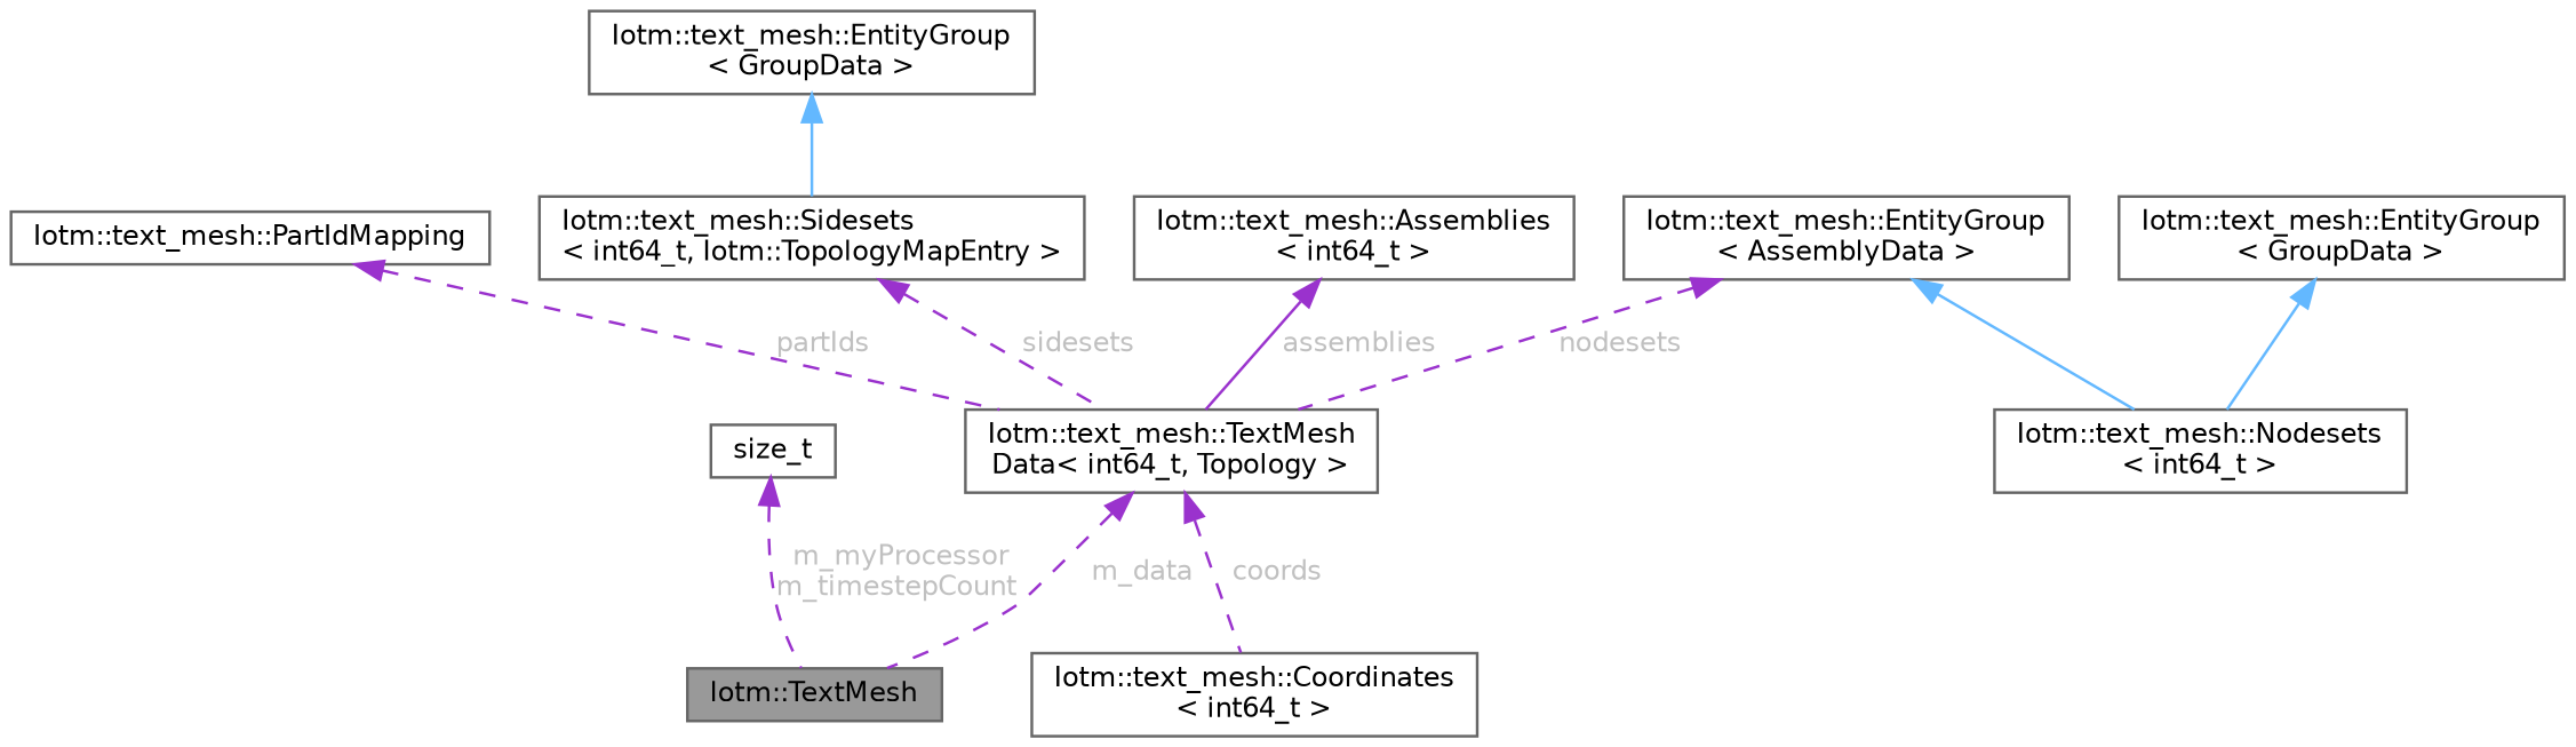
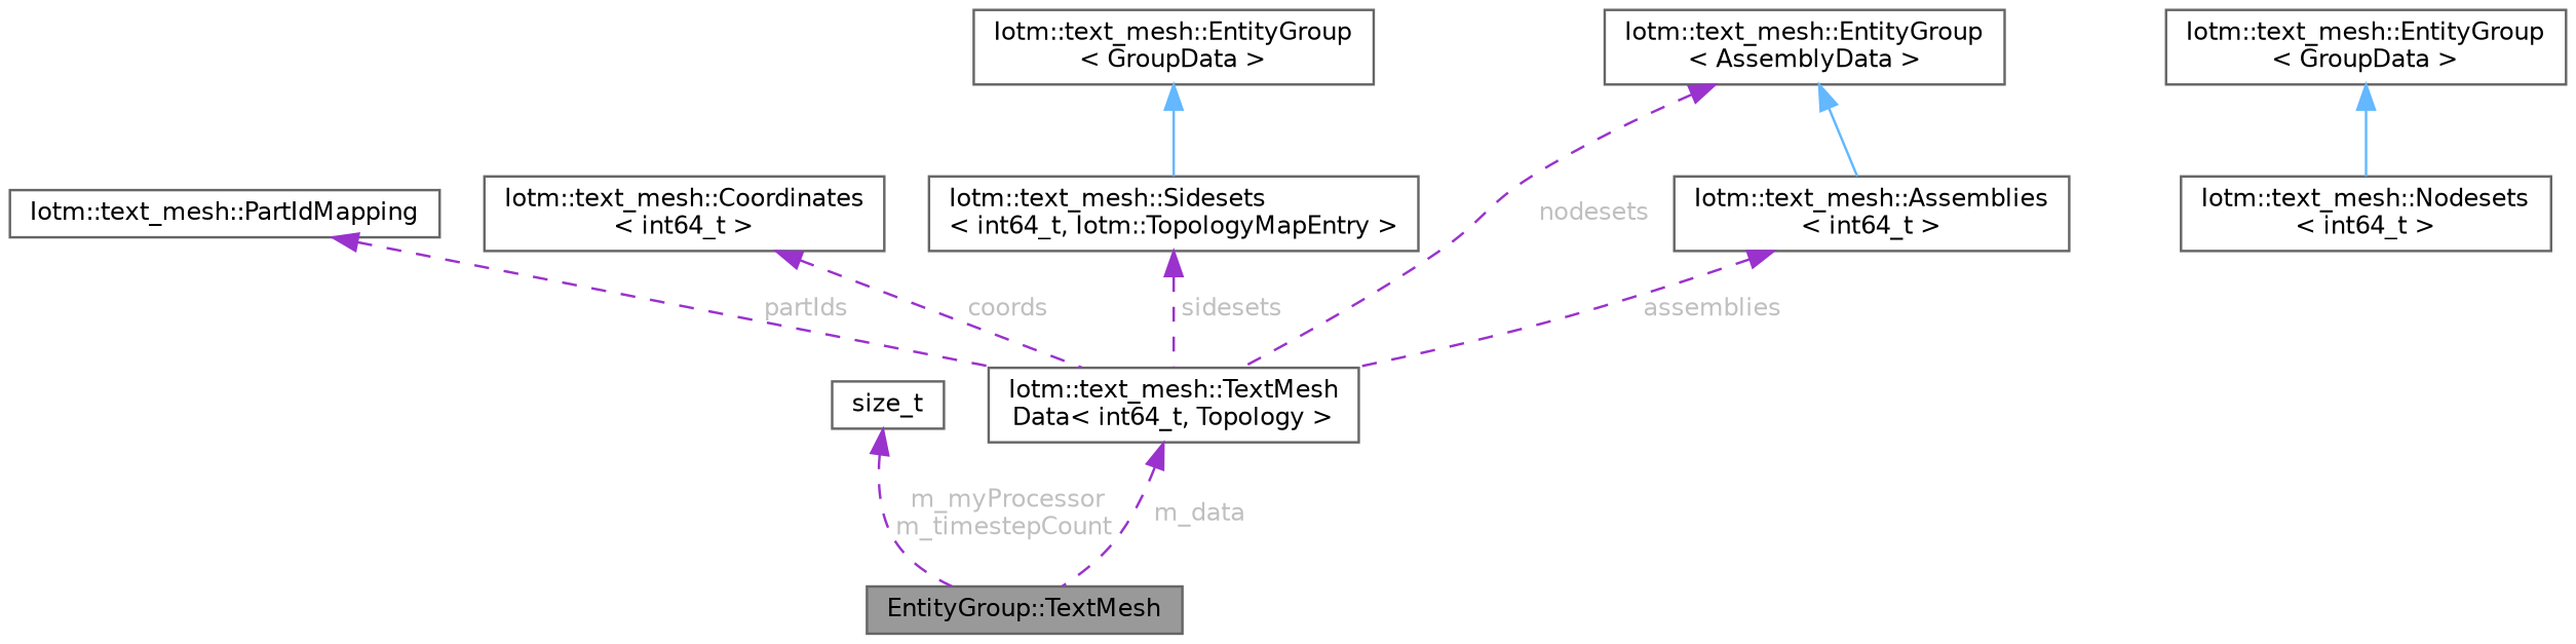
  digraph {
    rankdir=TB
    node [color=gray40 fillcolor=white fontname=Helvetica fontsize=10 shape=box style=filled]
    edge [color=darkorchid3 dir=back fontcolor=grey fontname=Helvetica fontsize=10 labelfontname=Helvetica labelfontsize=10 style=dashed]
-   n1 [fillcolor=grey60 fontcolor=black height=0.2 label="Iotm::TextMesh" width=0.4]
+   n1 [fillcolor=grey60 fontcolor=black height=0.2 label="EntityGroup::TextMesh" width=0.4]
    n2 [height=0.2 label=size_t width=0.4]
    n3 [height=0.2 label="Iotm::text_mesh::TextMesh\lData\< int64_t, Topology \>" width=0.4]
    n4 [height=0.2 label="Iotm::text_mesh::PartIdMapping" width=0.4]
    n5 [height=0.2 label="Iotm::text_mesh::Coordinates\l\< int64_t \>" width=0.4]
    n6 [height=0.2 label="Iotm::text_mesh::Sidesets\l\< int64_t, Iotm::TopologyMapEntry \>" width=0.4]
    n7 [height=0.2 label="Iotm::text_mesh::EntityGroup\l\< GroupData \>" width=0.4]
    n8 [height=0.2 label="Iotm::text_mesh::Nodesets\l\< int64_t \>" width=0.4]
    n9 [height=0.2 label="Iotm::text_mesh::EntityGroup\l\< GroupData \>" width=0.4]
    n10 [height=0.2 label="Iotm::text_mesh::Assemblies\l\< int64_t \>" width=0.4]
    n11 [height=0.2 label="Iotm::text_mesh::EntityGroup\l\< AssemblyData \>" width=0.4]
    n2 -> n1 [label=" m_myProcessor\nm_timestepCount"]
    n3 -> n1 [label=" m_data"]
    n4 -> n3 [label=" partIds"]
-   n3 -> n5 [label=" coords"]
+   n5 -> n3 [label=" coords"]
    n6 -> n3 [label=" sidesets"]
    n7 -> n6 [color=steelblue1 style=solid fontcolor=""]
    n9 -> n8 [color=steelblue1 style=solid fontcolor=""]
-   n10 -> n3 [label=" assemblies" style=solid]
+   n10 -> n3 [label=" assemblies"]
    n11 -> n3 [label=" nodesets"]
-   n11 -> n8 [color=steelblue1 style=solid fontcolor=""]
+   n11 -> n10 [color=steelblue1 style=solid fontcolor=""]
  }
